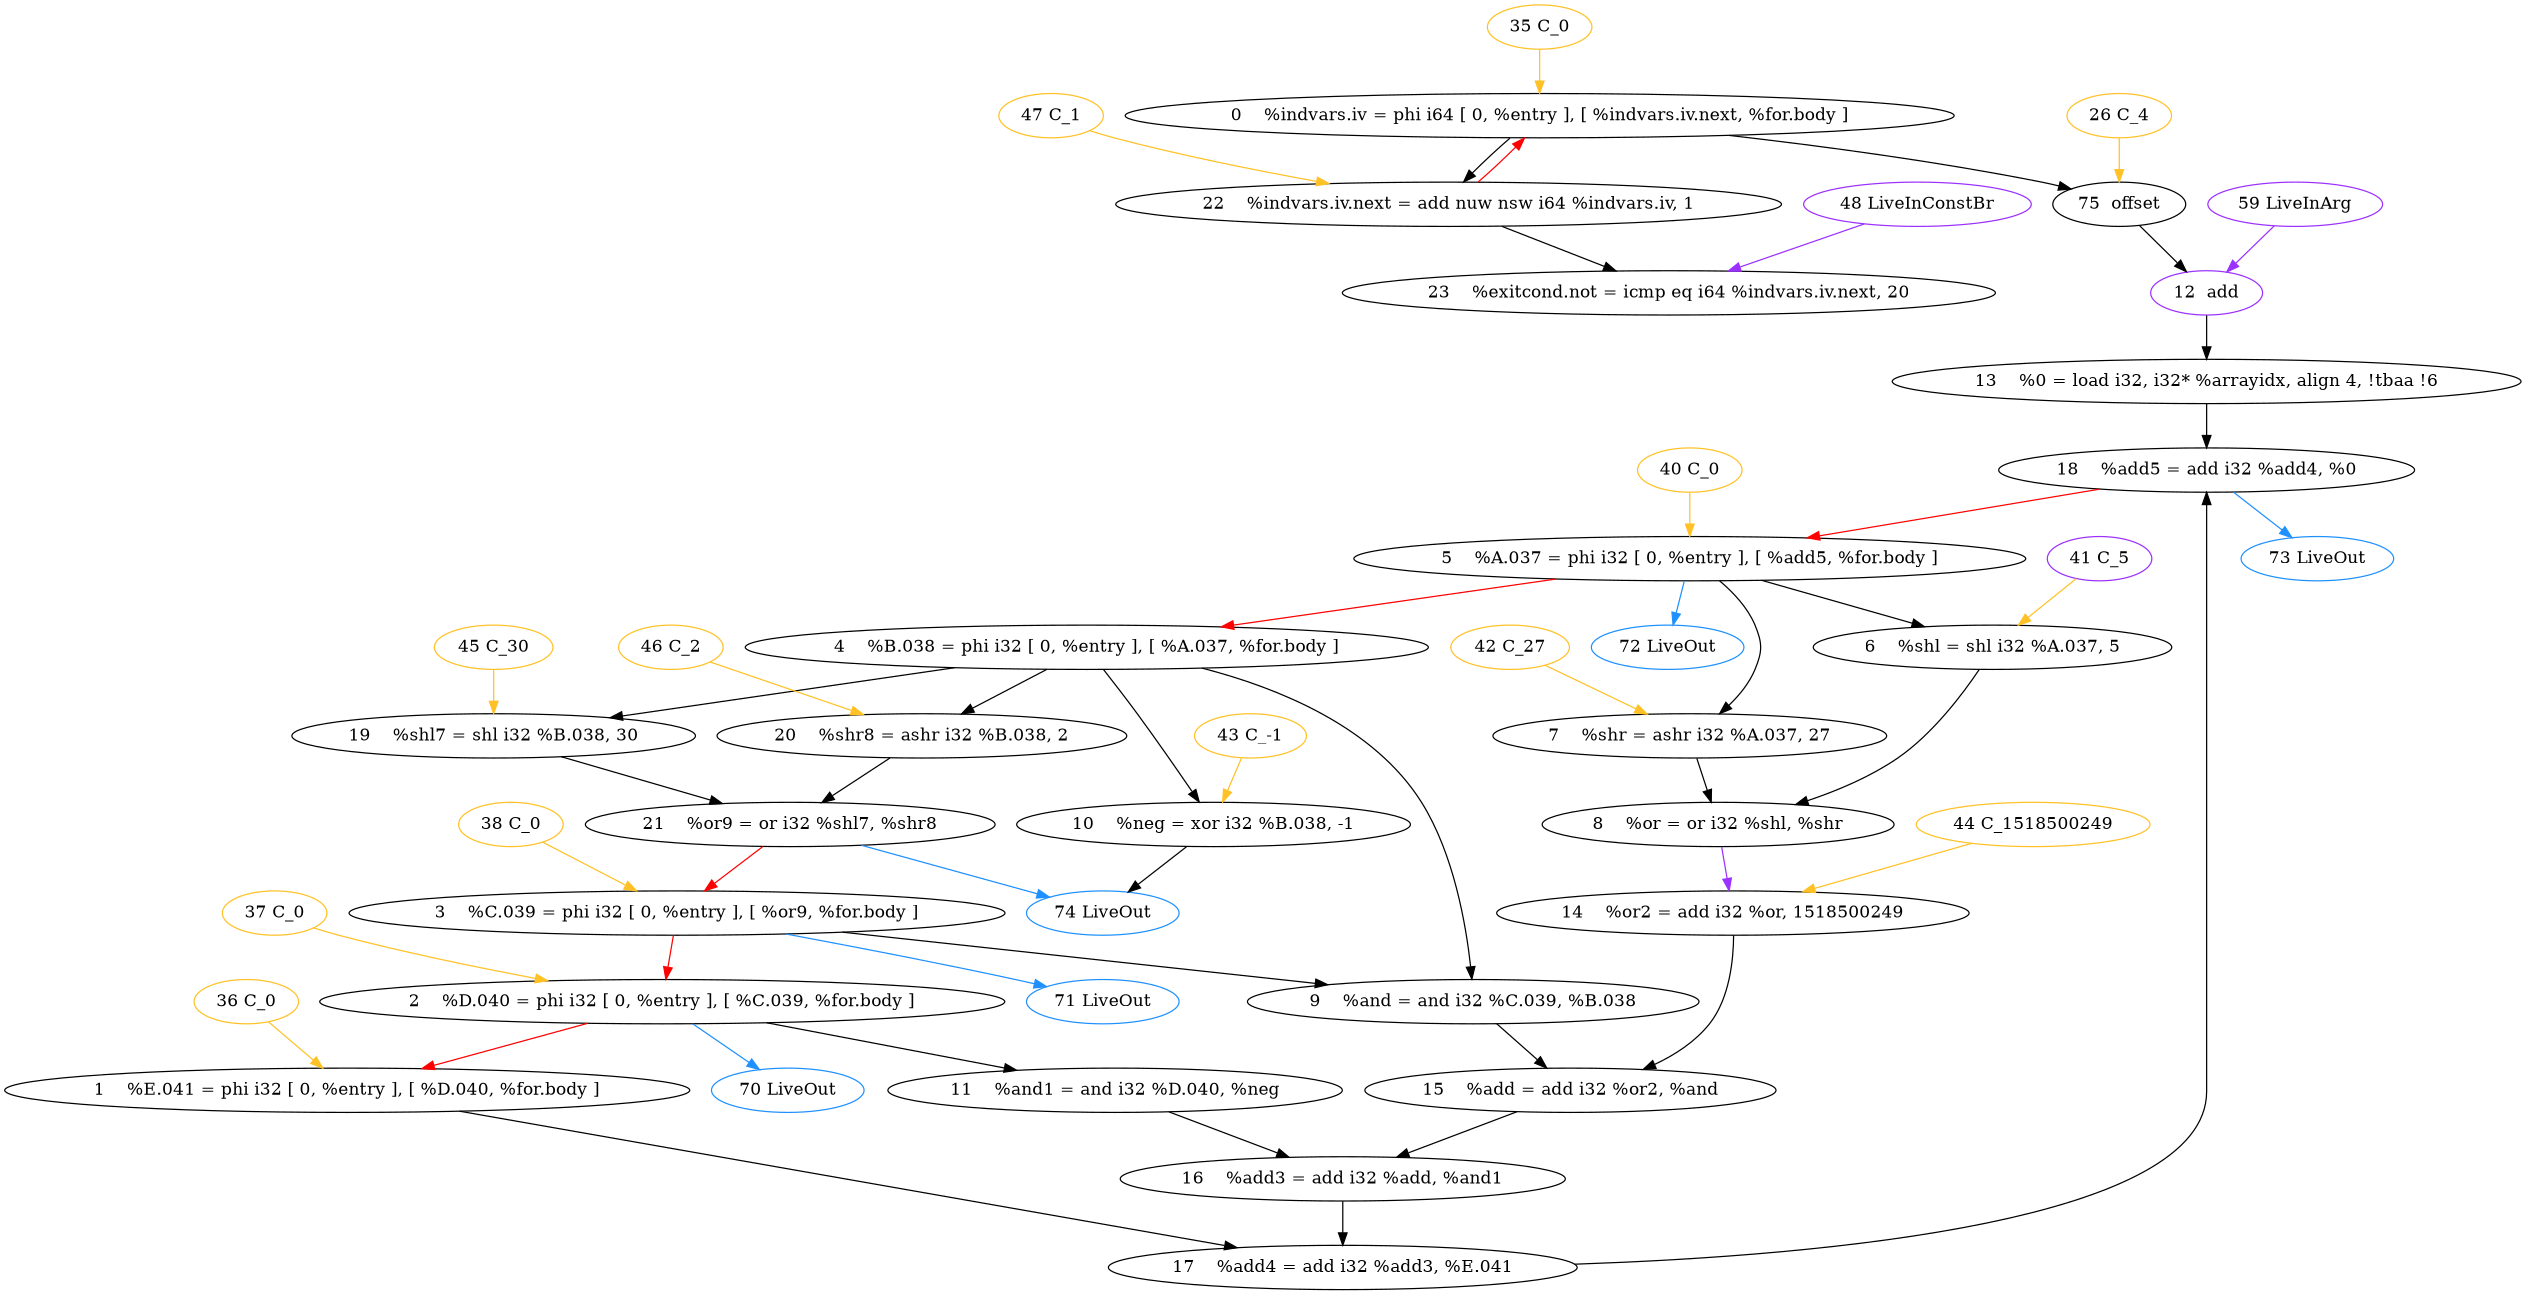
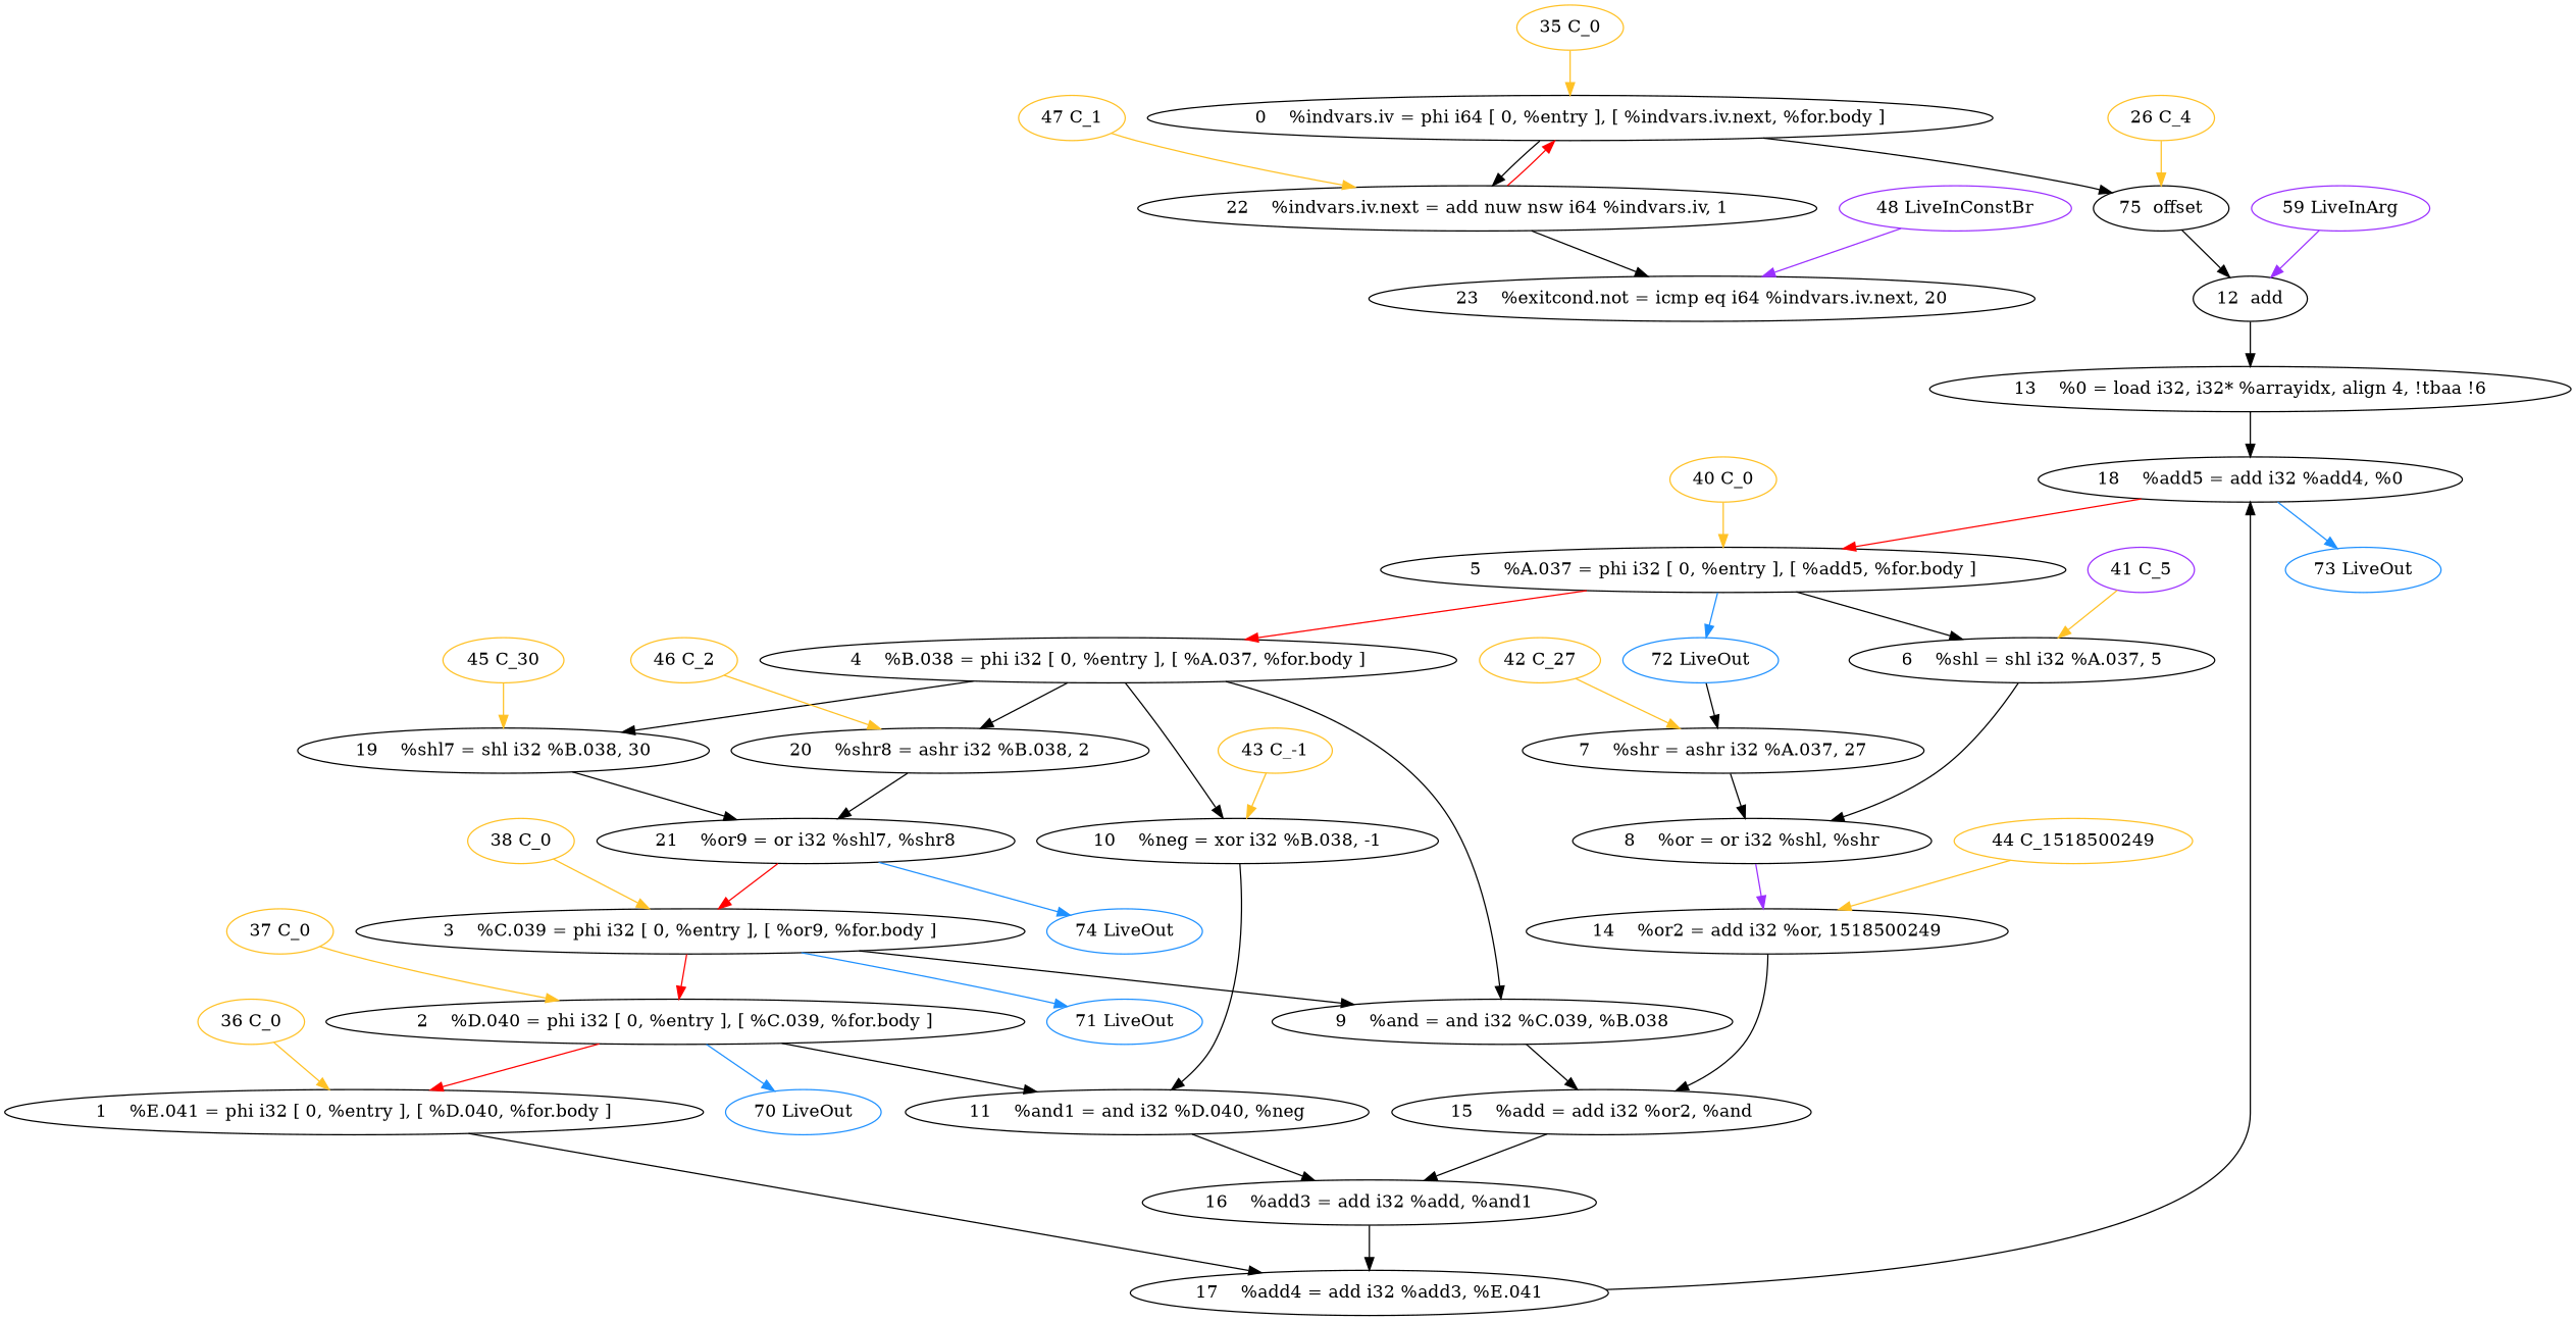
  digraph {
    node [color=black]
    n1 [label="0    %indvars.iv = phi i64 [ 0, %entry ], [ %indvars.iv.next, %for.body ]"]
    n2 [label="22    %indvars.iv.next = add nuw nsw i64 %indvars.iv, 1"]
    n3 [label="75  offset"]
    n4 [label="1    %E.041 = phi i32 [ 0, %entry ], [ %D.040, %for.body ]"]
    n5 [label="17    %add4 = add i32 %add3, %E.041"]
    n6 [label="2    %D.040 = phi i32 [ 0, %entry ], [ %C.039, %for.body ]"]
    n7 [label="11    %and1 = and i32 %D.040, %neg"]
    n8 [color=dodgerblue1 label="70 LiveOut"]
    n9 [label="3    %C.039 = phi i32 [ 0, %entry ], [ %or9, %for.body ]"]
    n10 [label="9    %and = and i32 %C.039, %B.038"]
    n11 [color=dodgerblue1 label="71 LiveOut"]
    n12 [label="4    %B.038 = phi i32 [ 0, %entry ], [ %A.037, %for.body ]"]
    n13 [label="10    %neg = xor i32 %B.038, -1"]
    n14 [label="19    %shl7 = shl i32 %B.038, 30"]
    n15 [label="20    %shr8 = ashr i32 %B.038, 2"]
    n16 [label="5    %A.037 = phi i32 [ 0, %entry ], [ %add5, %for.body ]"]
    n17 [label="6    %shl = shl i32 %A.037, 5"]
    n18 [label="7    %shr = ashr i32 %A.037, 27"]
    n19 [color=dodgerblue1 label="72 LiveOut"]
    n20 [label="8    %or = or i32 %shl, %shr"]
    n21 [label="14    %or2 = add i32 %or, 1518500249"]
    n22 [label="15    %add = add i32 %or2, %and"]
    n23 [label="16    %add3 = add i32 %add, %and1"]
-   n24 [color=purple1 label="12  add"]
+   n24 [label="12  add"]
    n25 [label="13    %0 = load i32, i32* %arrayidx, align 4, !tbaa !6"]
    n26 [label="18    %add5 = add i32 %add4, %0"]
    n27 [color=dodgerblue1 label="73 LiveOut"]
    n28 [label="21    %or9 = or i32 %shl7, %shr8"]
    n29 [color=dodgerblue1 label="74 LiveOut"]
    n30 [label="23    %exitcond.not = icmp eq i64 %indvars.iv.next, 20"]
    n31 [color=goldenrod1 label="35 C_0"]
    n32 [color=goldenrod1 label="36 C_0"]
    n33 [color=goldenrod1 label="37 C_0"]
    n34 [color=goldenrod1 label="38 C_0"]
    n35 [color=goldenrod1 label="40 C_0"]
    n36 [color=purple1 label="41 C_5"]
    n37 [color=goldenrod1 label="42 C_27"]
    n38 [color=goldenrod1 label="43 C_-1"]
    n39 [color=goldenrod1 label="44 C_1518500249"]
    n40 [color=goldenrod1 label="45 C_30"]
    n41 [color=goldenrod1 label="46 C_2"]
    n42 [color=goldenrod1 label="47 C_1"]
    n43 [color=goldenrod1 label="26 C_4"]
    n44 [color=purple1 label="48 LiveInConstBr"]
    n45 [color=purple1 label="59 LiveInArg"]
    subgraph sub_1 {
      compound=true
      n1
      n2
      n3
      n4
      n5
      n6
      n7
      n8
      n9
      n10
      n11
      n12
      n13
      n14
      n15
      n16
      n17
      n18
      n19
      n20
      n21
      n22
      n23
      n24
      n25
      n26
      n27
      n28
      n29
      n30
      n31
      n32
      n33
      n34
      n35
      n36
      n37
      n38
      n39
      n40
      n41
      n42
      n43
      n44
      n45
    }
    n1 -> n2
    n1 -> n3
    n2 -> n1 [color=red]
    n2 -> n30
    n3 -> n24
    n4 -> n5
    n5 -> n26
    n6 -> n4 [color=red]
    n6 -> n7
    n6 -> n8 [color=dodgerblue1]
    n7 -> n23
    n9 -> n6 [color=red]
    n9 -> n10
    n9 -> n11 [color=dodgerblue1]
    n10 -> n22
    n12 -> n10
    n12 -> n13
    n12 -> n14
    n12 -> n15
-   n13 -> n29
+   n13 -> n7
    n14 -> n28
    n15 -> n28
    n16 -> n12 [color=red]
    n16 -> n17
-   n16 -> n18
+   n19 -> n18
    n16 -> n19 [color=dodgerblue1]
    n17 -> n20
    n18 -> n20
    n20 -> n21 [color=purple1]
    n21 -> n22
    n22 -> n23
    n23 -> n5
    n24 -> n25
    n25 -> n26
    n26 -> n16 [color=red]
    n26 -> n27 [color=dodgerblue1]
    n28 -> n9 [color=red]
    n28 -> n29 [color=dodgerblue1]
    n31 -> n1 [color=goldenrod1]
    n32 -> n4 [color=goldenrod1]
    n33 -> n6 [color=goldenrod1]
    n34 -> n9 [color=goldenrod1]
    n35 -> n16 [color=goldenrod1]
    n36 -> n17 [color=goldenrod1]
    n37 -> n18 [color=goldenrod1]
    n38 -> n13 [color=goldenrod1]
    n39 -> n21 [color=goldenrod1]
    n40 -> n14 [color=goldenrod1]
    n41 -> n15 [color=goldenrod1]
    n42 -> n2 [color=goldenrod1]
    n43 -> n3 [color=goldenrod1]
    n44 -> n30 [color=purple1]
    n45 -> n24 [color=purple1]
  }
